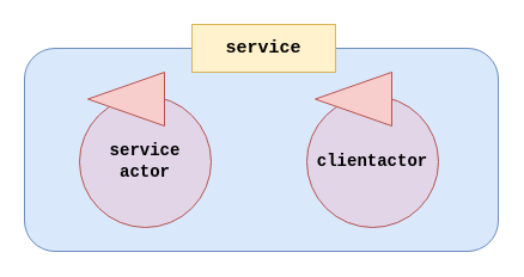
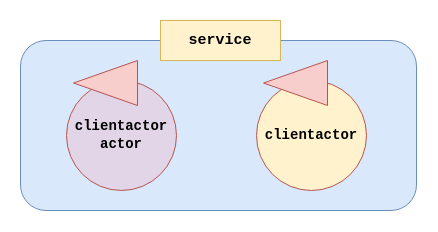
  <mxCell id="0" />
  <mxCell id="1" parent="0" />
  <mxCell id="2" value="" style="rounded=1;whiteSpace=wrap;html=1;fillColor=#dae8fc;strokeColor=#6c8ebf;" parent="1" vertex="1"><mxGeometry x="20" y="40" width="396" height="170" as="geometry" /></mxCell>
  <mxCell id="3" value="service" style="rounded=0;whiteSpace=wrap;html=1;fillColor=#fff2cc;fontFamily=Courier New;fontStyle=1;fontSize=15;strokeColor=#d6b656;" parent="1" vertex="1"><mxGeometry x="160" y="20" width="120" height="40" as="geometry" /></mxCell>
- <mxCell id="4" value="&lt;font style=&quot;font-size: 14px&quot;&gt;&lt;b&gt;service&lt;br&gt;actor&lt;/b&gt;&lt;/font&gt;" style="ellipse;whiteSpace=wrap;html=1;aspect=fixed;fontFamily=Courier New;fontSize=15;fillColor=#e1d5e7;strokeColor=#B85450;" parent="1" vertex="1"><mxGeometry x="66" y="80" width="110" height="110" as="geometry" /></mxCell>
+ <mxCell id="4" value="&lt;font style=&quot;font-size: 14px&quot;&gt;&lt;b&gt;clientactor&lt;br&gt;actor&lt;/b&gt;&lt;/font&gt;" style="ellipse;whiteSpace=wrap;html=1;aspect=fixed;fontFamily=Courier New;fontSize=15;fillColor=#e1d5e7;strokeColor=#B85450;" parent="1" vertex="1"><mxGeometry x="66" y="80" width="110" height="110" as="geometry" /></mxCell>
  <mxCell id="5" value="" style="triangle;whiteSpace=wrap;html=1;fontFamily=Courier New;fontSize=15;fillColor=#f8cecc;strokeColor=#b85450;rotation=-180;" parent="1" vertex="1"><mxGeometry x="73" y="60" width="64" height="45" as="geometry" /></mxCell>
- <mxCell id="6" value="&lt;font style=&quot;font-size: 14px&quot;&gt;&lt;b&gt;clientactor&lt;/b&gt;&lt;/font&gt;" style="ellipse;whiteSpace=wrap;html=1;aspect=fixed;fontFamily=Courier New;fontSize=15;fillColor=#e1d5e7;strokeColor=#B85450;" parent="1" vertex="1"><mxGeometry x="256" y="80" width="110" height="110" as="geometry" /></mxCell>
+ <mxCell id="6" value="&lt;font style=&quot;font-size: 14px&quot;&gt;&lt;b&gt;clientactor&lt;/b&gt;&lt;/font&gt;" style="ellipse;whiteSpace=wrap;html=1;aspect=fixed;fontFamily=Courier New;fontSize=15;fillColor=#fff2cc;strokeColor=#B85450;" parent="1" vertex="1"><mxGeometry x="256" y="80" width="110" height="110" as="geometry" /></mxCell>
  <mxCell id="7" value="" style="triangle;whiteSpace=wrap;html=1;fontFamily=Courier New;fontSize=15;fillColor=#f8cecc;strokeColor=#b85450;rotation=-180;" parent="1" vertex="1"><mxGeometry x="263" y="60" width="64" height="45" as="geometry" /></mxCell>
